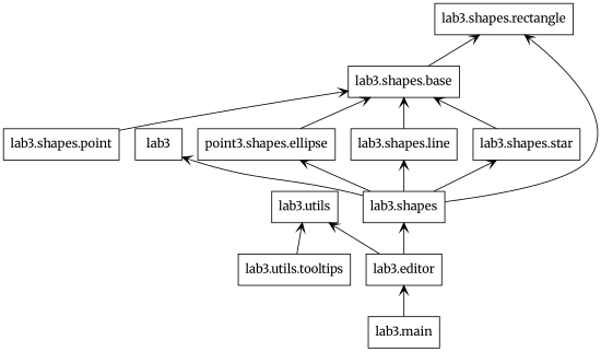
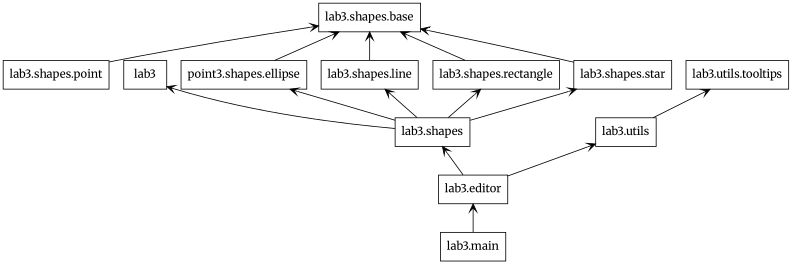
  digraph {
    fontname=Merriweather
    rankdir=BT
    node [color=black fontname=Merriweather shape=box style=solid]
    edge [arrowhead=open arrowtail=none fontname=Merriweather]
    n1 [label=lab3]
    n2 [label="lab3.editor"]
    n3 [label="lab3.shapes"]
    n4 [label="lab3.utils"]
    n5 [label="point3.shapes.ellipse"]
    n6 [label="lab3.shapes.line"]
    n7 [label="lab3.shapes.rectangle"]
    n8 [label="lab3.shapes.star"]
    n9 [label="lab3.utils.tooltips"]
    n10 [label="lab3.main"]
    n11 [label="lab3.shapes.base"]
    n12 [label="lab3.shapes.point"]
    n2 -> n3
    n2 -> n4
    n3 -> n1
    n3 -> n5
    n3 -> n6
    n3 -> n7
    n3 -> n8
-   n9 -> n4
+   n4 -> n9
    n5 -> n11
    n6 -> n11
-   n11 -> n7
+   n7 -> n11
    n8 -> n11
    n10 -> n2
    n12 -> n11
  }
